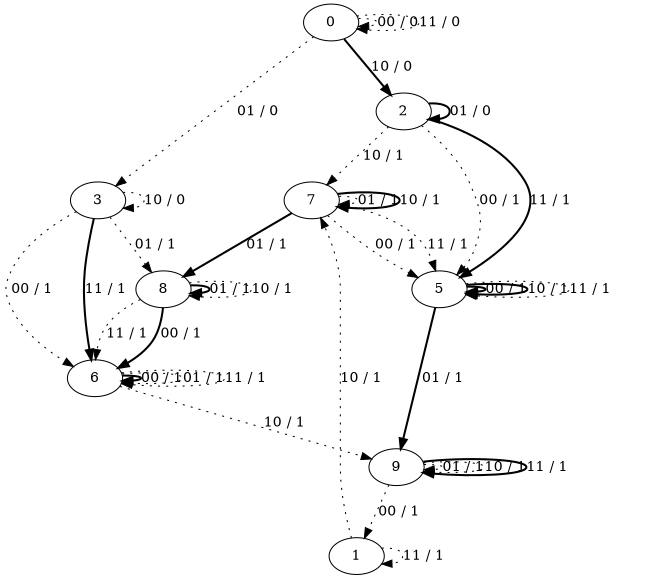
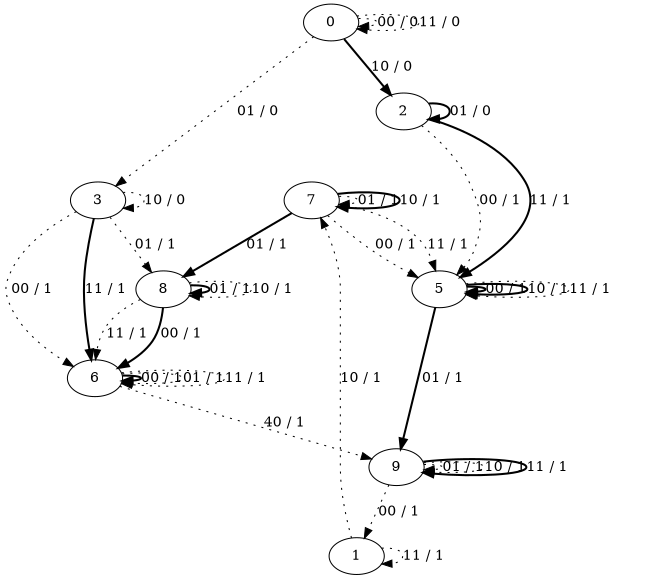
  digraph {
    edge [style=dotted]
    0
    2
    3
    7
    5
    8
    6
    1
    n9 [label=9]
    0 -> 0 [label="00 / 0"]
    0 -> 0 [label="11 / 0"]
    0 -> 2 [label="10 / 0" style=bold]
    0 -> 3 [label="01 / 0"]
    2 -> 2 [label="01 / 0" style=bold]
-   2 -> 7 [label="10 / 1"]
    2 -> 5 [label="00 / 1"]
    2 -> 5 [label="11 / 1" style=bold]
    3 -> 3 [label="10 / 0"]
    3 -> 8 [label="01 / 1"]
    3 -> 6 [label="00 / 1"]
    3 -> 6 [label="11 / 1" style=bold]
    7 -> 7 [label="01 / 1"]
    7 -> 7 [label="10 / 1" style=bold]
    7 -> 5 [label="00 / 1"]
    7 -> 5 [label="11 / 1"]
    7 -> 8 [label="01 / 1" style=bold]
    5 -> 5 [label="00 / 1" style=bold]
    5 -> 5 [label="10 / 1" style=bold]
    5 -> 5 [label="11 / 1"]
    5 -> n9 [label="01 / 1" style=bold]
    8 -> 8 [label="01 / 1" style=bold]
    8 -> 8 [label="10 / 1"]
    8 -> 6 [label="00 / 1" style=bold]
    8 -> 6 [label="11 / 1"]
    6 -> 6 [label="00 / 1" style=bold]
    6 -> 6 [label="01 / 1"]
    6 -> 6 [label="11 / 1"]
-   6 -> n9 [label="10 / 1"]
+   6 -> n9 [label="40 / 1"]
    1 -> 7 [label="10 / 1"]
    1 -> 1 [label="11 / 1"]
    n9 -> 1 [label="00 / 1"]
    n9 -> n9 [label="01 / 1"]
    n9 -> n9 [label="10 / 1"]
    n9 -> n9 [label="11 / 1" style=bold]
  }
